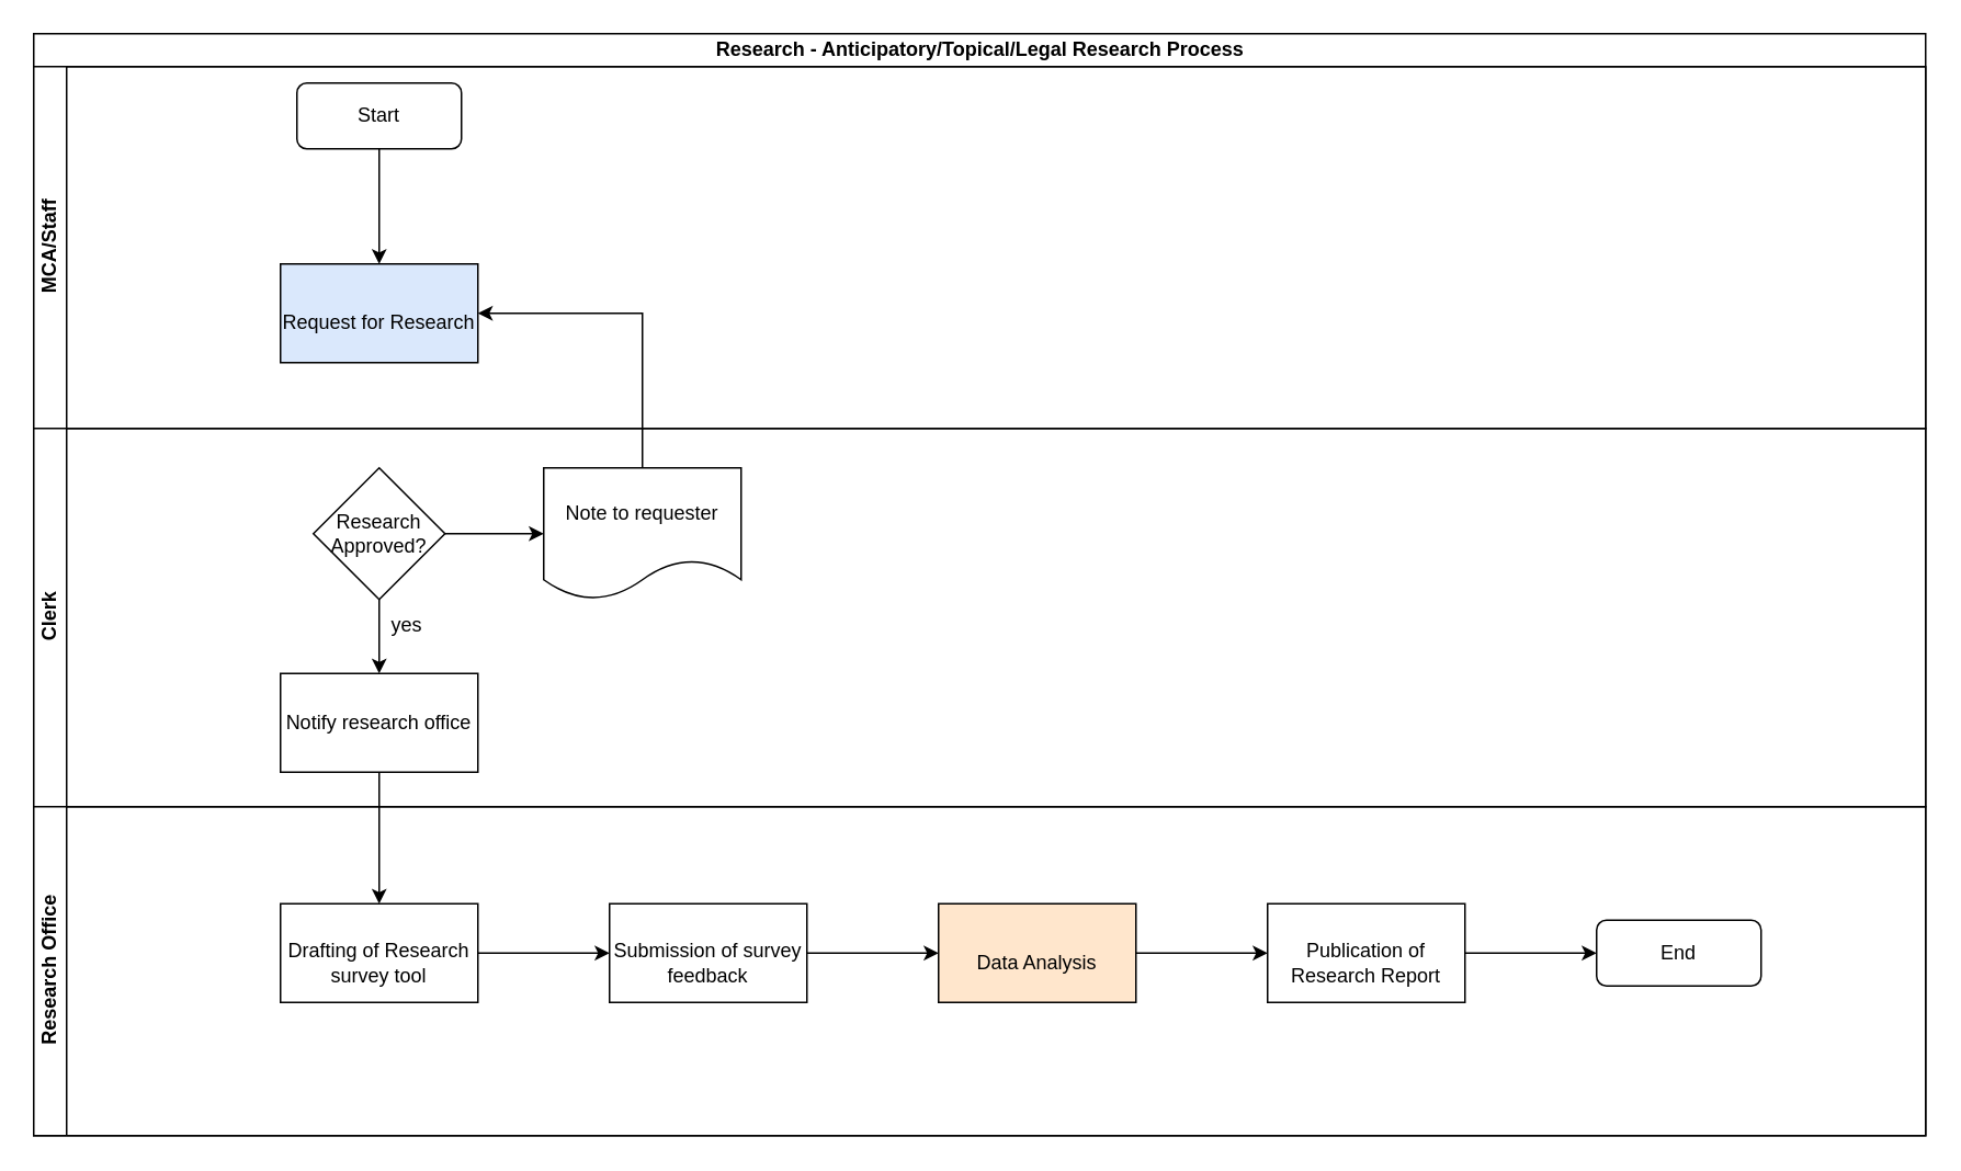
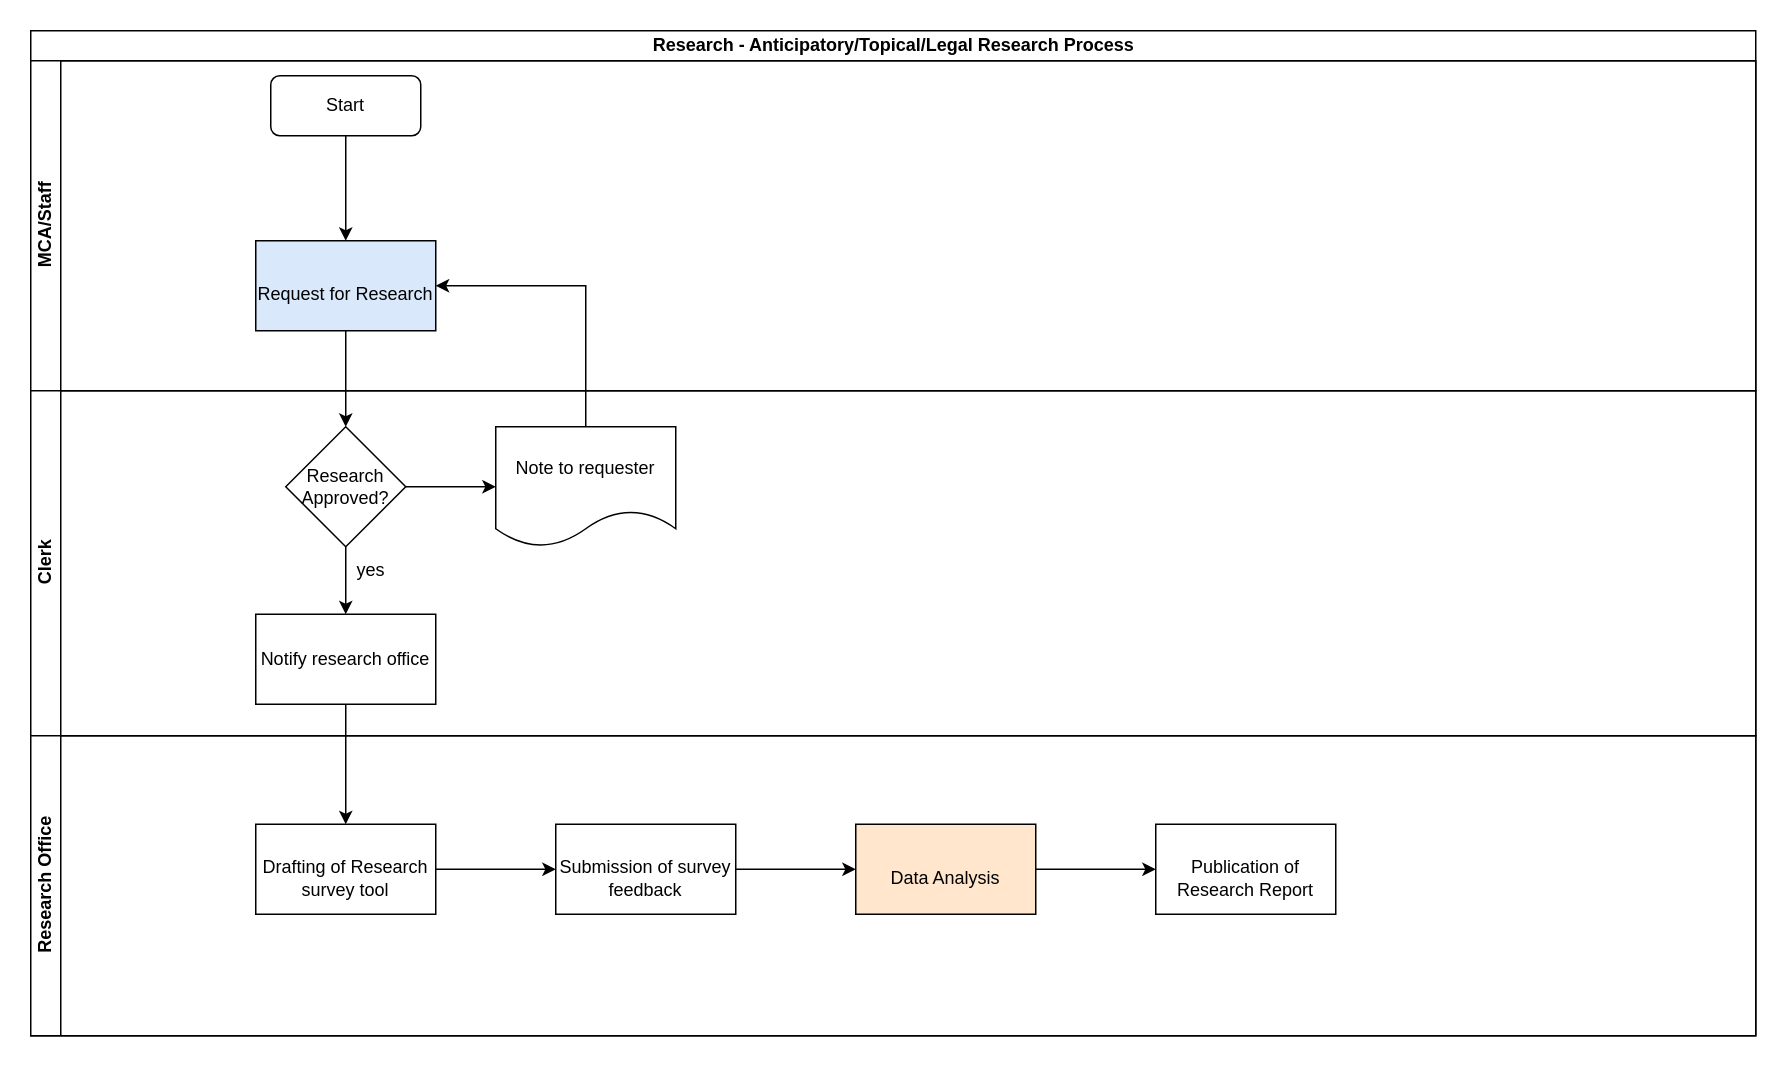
  <mxCell id="0" />
  <mxCell id="1" parent="0" />
  <mxCell id="2" value="Research - Anticipatory/Topical/Legal Research Process" style="swimlane;html=1;childLayout=stackLayout;resizeParent=1;resizeParentMax=0;horizontal=1;startSize=20;horizontalStack=0;" vertex="1" parent="1"><mxGeometry x="20" y="20" width="1150" height="670" as="geometry" /></mxCell>
  <mxCell id="3" value="MCA/Staff" style="swimlane;html=1;startSize=20;horizontal=0;" vertex="1" parent="2"><mxGeometry y="20" width="1150" height="220" as="geometry" /></mxCell>
  <mxCell id="4" value="Start" style="rounded=1;whiteSpace=wrap;html=1;" vertex="1" parent="3"><mxGeometry x="160" y="10" width="100" height="40" as="geometry" /></mxCell>
  <mxCell id="5" value="&lt;br/&gt;&lt;p style=&quot;margin-bottom: 0in&quot;&gt;Request for Research&lt;/p&gt;&lt;br/&gt;" style="rounded=0;whiteSpace=wrap;html=1;fillColor=#dae8fc;" vertex="1" parent="3"><mxGeometry x="150" y="120" width="120" height="60" as="geometry" /></mxCell>
  <mxCell id="6" value="" style="edgeStyle=orthogonalEdgeStyle;rounded=0;orthogonalLoop=1;jettySize=auto;html=1;entryX=0.5;entryY=0;entryDx=0;entryDy=0;" edge="1" parent="3" source="4" target="5"><mxGeometry relative="1" as="geometry"><mxPoint x="210" y="120" as="targetPoint" /></mxGeometry></mxCell>
  <mxCell id="7" value="Clerk" style="swimlane;html=1;startSize=20;horizontal=0;" vertex="1" parent="2"><mxGeometry y="240" width="1150" height="230" as="geometry" /></mxCell>
  <mxCell id="8" value="Research Approved?" style="rhombus;whiteSpace=wrap;html=1;rounded=0;" vertex="1" parent="7"><mxGeometry x="170" y="24" width="80" height="80" as="geometry" /></mxCell>
  <mxCell id="9" value="" style="edgeStyle=orthogonalEdgeStyle;rounded=0;orthogonalLoop=1;jettySize=auto;html=1;" edge="1" parent="7" source="8" target="11"><mxGeometry relative="1" as="geometry" /></mxCell>
  <mxCell id="10" value="yes" style="text;html=1;strokeColor=none;fillColor=none;align=center;verticalAlign=middle;whiteSpace=wrap;rounded=0;" vertex="1" parent="7"><mxGeometry x="207" y="110" width="40" height="20" as="geometry" /></mxCell>
  <mxCell id="11" value="Notify research office" style="whiteSpace=wrap;html=1;rounded=0;" vertex="1" parent="7"><mxGeometry x="150" y="149" width="120" height="60" as="geometry" /></mxCell>
  <mxCell id="12" value="Research Office" style="swimlane;html=1;startSize=20;horizontal=0;" vertex="1" parent="2"><mxGeometry y="470" width="1150" height="200" as="geometry" /></mxCell>
  <mxCell id="13" value="&lt;br/&gt;&lt;p style=&quot;margin-bottom: 0in&quot;&gt;Drafting of Research survey tool&lt;/p&gt;&lt;br/&gt;" style="whiteSpace=wrap;html=1;rounded=0;" vertex="1" parent="12"><mxGeometry x="150" y="59" width="120" height="60" as="geometry" /></mxCell>
- <mxCell id="14" value="End" style="rounded=1;whiteSpace=wrap;html=1;" vertex="1" parent="12"><mxGeometry x="950" y="69" width="100" height="40" as="geometry" /></mxCell>
+ <mxCell id="15" value="" style="edgeStyle=orthogonalEdgeStyle;rounded=0;orthogonalLoop=1;jettySize=auto;html=1;" edge="1" parent="2" source="5" target="8"><mxGeometry relative="1" as="geometry" /></mxCell>
  <mxCell id="16" value="" style="edgeStyle=orthogonalEdgeStyle;rounded=0;orthogonalLoop=1;jettySize=auto;html=1;" edge="1" parent="2" source="11" target="13"><mxGeometry relative="1" as="geometry" /></mxCell>
  <mxCell id="17" value="" style="edgeStyle=orthogonalEdgeStyle;rounded=0;orthogonalLoop=1;jettySize=auto;html=1;" edge="1" parent="1" source="18" target="21"><mxGeometry relative="1" as="geometry" /></mxCell>
  <mxCell id="18" value="&lt;br/&gt;&lt;p style=&quot;margin-bottom: 0in&quot;&gt;Submission of survey feedback&lt;/p&gt;&lt;br/&gt;" style="whiteSpace=wrap;html=1;rounded=0;" vertex="1" parent="1"><mxGeometry x="370" y="549" width="120" height="60" as="geometry" /></mxCell>
  <mxCell id="19" value="" style="edgeStyle=orthogonalEdgeStyle;rounded=0;orthogonalLoop=1;jettySize=auto;html=1;" edge="1" parent="1" source="13" target="18"><mxGeometry relative="1" as="geometry" /></mxCell>
  <mxCell id="20" value="" style="edgeStyle=orthogonalEdgeStyle;rounded=0;orthogonalLoop=1;jettySize=auto;html=1;" edge="1" parent="1" source="21" target="23"><mxGeometry relative="1" as="geometry" /></mxCell>
  <mxCell id="21" value="&lt;br/&gt;&lt;p style=&quot;margin-bottom: 0in&quot;&gt;Data Analysis&lt;/p&gt;&lt;br/&gt;" style="whiteSpace=wrap;html=1;rounded=0;fillColor=#ffe6cc;" vertex="1" parent="1"><mxGeometry x="570" y="549" width="120" height="60" as="geometry" /></mxCell>
- <mxCell id="22" value="" style="edgeStyle=orthogonalEdgeStyle;rounded=0;orthogonalLoop=1;jettySize=auto;html=1;entryX=0;entryY=0.5;entryDx=0;entryDy=0;" edge="1" parent="1" source="23" target="14"><mxGeometry relative="1" as="geometry"><mxPoint x="990" y="579" as="targetPoint" /></mxGeometry></mxCell>
  <mxCell id="23" value="&lt;br/&gt;&lt;p style=&quot;margin-bottom: 0in&quot;&gt;Publication of Research Report&lt;/p&gt;&lt;br/&gt;" style="whiteSpace=wrap;html=1;rounded=0;" vertex="1" parent="1"><mxGeometry x="770" y="549" width="120" height="60" as="geometry" /></mxCell>
  <mxCell id="24" value="" style="edgeStyle=orthogonalEdgeStyle;rounded=0;orthogonalLoop=1;jettySize=auto;html=1;entryX=1;entryY=0.5;entryDx=0;entryDy=0;" edge="1" parent="1" source="25" target="5"><mxGeometry relative="1" as="geometry"><mxPoint x="550" y="324" as="targetPoint" /><Array as="points"><mxPoint x="390" y="190" /></Array></mxGeometry></mxCell>
  <mxCell id="25" value="Note to requester" style="shape=document;whiteSpace=wrap;html=1;boundedLbl=1;rounded=0;" vertex="1" parent="1"><mxGeometry x="330" y="284" width="120" height="80" as="geometry" /></mxCell>
  <mxCell id="26" value="" style="edgeStyle=orthogonalEdgeStyle;rounded=0;orthogonalLoop=1;jettySize=auto;html=1;" edge="1" parent="1" source="8" target="25"><mxGeometry relative="1" as="geometry" /></mxCell>
